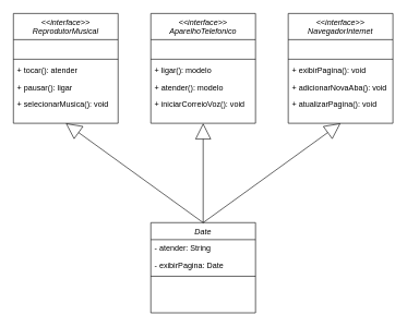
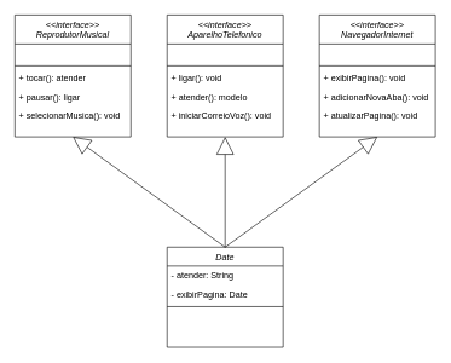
  <mxCell id="0" />
  <mxCell id="1" parent="0" />
  <mxCell id="2" value="Date" style="swimlane;fontStyle=2;align=center;verticalAlign=top;childLayout=stackLayout;horizontal=1;startSize=26;horizontalStack=0;resizeParent=1;resizeLast=0;collapsible=1;marginBottom=0;rounded=0;shadow=0;strokeWidth=1;" parent="1" vertex="1"><mxGeometry x="230" y="340" width="160" height="138" as="geometry"><mxRectangle x="230" y="140" width="160" height="26" as="alternateBounds" /></mxGeometry></mxCell>
  <mxCell id="3" value="- atender: String" style="text;align=left;verticalAlign=top;spacingLeft=4;spacingRight=4;overflow=hidden;rotatable=0;points=[[0,0.5],[1,0.5]];portConstraint=eastwest;" parent="2" vertex="1"><mxGeometry y="26" width="160" height="26" as="geometry" /></mxCell>
  <mxCell id="4" value="- exibirPagina: Date" style="text;align=left;verticalAlign=top;spacingLeft=4;spacingRight=4;overflow=hidden;rotatable=0;points=[[0,0.5],[1,0.5]];portConstraint=eastwest;rounded=0;shadow=0;html=0;" parent="2" vertex="1"><mxGeometry y="52" width="160" height="26" as="geometry" /></mxCell>
  <mxCell id="5" value="" style="line;html=1;strokeWidth=1;align=left;verticalAlign=middle;spacingTop=-1;spacingLeft=3;spacingRight=3;rotatable=0;labelPosition=right;points=[];portConstraint=eastwest;" parent="2" vertex="1"><mxGeometry y="78" width="160" height="8" as="geometry" /></mxCell>
  <mxCell id="6" value="" style="endArrow=block;endSize=22;endFill=0;shadow=0;strokeWidth=1;rounded=0;elbow=vertical;exitX=0.5;exitY=0;exitDx=0;exitDy=0;entryX=0.5;entryY=1;entryDx=0;entryDy=0;" parent="1" source="2" target="7" edge="1"><mxGeometry width="160" relative="1" as="geometry"><mxPoint x="0" y="540" as="sourcePoint" /><mxPoint x="300" y="270" as="targetPoint" /></mxGeometry></mxCell>
  <mxCell id="7" value="&lt;&lt;interface&gt;&gt;&#10;ReprodutorMusical&#10;" style="swimlane;fontStyle=2;align=center;verticalAlign=top;childLayout=stackLayout;horizontal=1;startSize=40;horizontalStack=0;resizeParent=1;resizeLast=0;collapsible=1;marginBottom=0;rounded=0;shadow=0;strokeWidth=1;" vertex="1" parent="1"><mxGeometry x="20" y="20" width="160" height="168" as="geometry"><mxRectangle x="230" y="140" width="160" height="26" as="alternateBounds" /></mxGeometry></mxCell>
  <mxCell id="8" value="   " style="text;align=left;verticalAlign=top;spacingLeft=4;spacingRight=4;overflow=hidden;rotatable=0;points=[[0,0.5],[1,0.5]];portConstraint=eastwest;rounded=0;shadow=0;html=0;" vertex="1" parent="7"><mxGeometry y="40" width="160" height="26" as="geometry" /></mxCell>
  <mxCell id="9" value="" style="line;html=1;strokeWidth=1;align=left;verticalAlign=middle;spacingTop=-1;spacingLeft=3;spacingRight=3;rotatable=0;labelPosition=right;points=[];portConstraint=eastwest;" vertex="1" parent="7"><mxGeometry y="66" width="160" height="8" as="geometry" /></mxCell>
  <mxCell id="10" value="+ tocar(): atender" style="text;align=left;verticalAlign=top;spacingLeft=4;spacingRight=4;overflow=hidden;rotatable=0;points=[[0,0.5],[1,0.5]];portConstraint=eastwest;" vertex="1" parent="7"><mxGeometry y="74" width="160" height="26" as="geometry" /></mxCell>
  <mxCell id="11" value="+ pausar(): ligar" style="text;align=left;verticalAlign=top;spacingLeft=4;spacingRight=4;overflow=hidden;rotatable=0;points=[[0,0.5],[1,0.5]];portConstraint=eastwest;" vertex="1" parent="7"><mxGeometry y="100" width="160" height="26" as="geometry" /></mxCell>
  <mxCell id="12" value="+ selecionarMusica(): void" style="text;align=left;verticalAlign=top;spacingLeft=4;spacingRight=4;overflow=hidden;rotatable=0;points=[[0,0.5],[1,0.5]];portConstraint=eastwest;" vertex="1" parent="7"><mxGeometry y="126" width="160" height="26" as="geometry" /></mxCell>
  <mxCell id="13" value="&lt;&lt;interface&gt;&gt;&#10;AparelhoTelefonico&#10;" style="swimlane;fontStyle=2;align=center;verticalAlign=top;childLayout=stackLayout;horizontal=1;startSize=40;horizontalStack=0;resizeParent=1;resizeLast=0;collapsible=1;marginBottom=0;rounded=0;shadow=0;strokeWidth=1;" vertex="1" parent="1"><mxGeometry x="230" y="20" width="160" height="168" as="geometry"><mxRectangle x="230" y="140" width="160" height="26" as="alternateBounds" /></mxGeometry></mxCell>
  <mxCell id="14" value="   " style="text;align=left;verticalAlign=top;spacingLeft=4;spacingRight=4;overflow=hidden;rotatable=0;points=[[0,0.5],[1,0.5]];portConstraint=eastwest;rounded=0;shadow=0;html=0;" vertex="1" parent="13"><mxGeometry y="40" width="160" height="26" as="geometry" /></mxCell>
  <mxCell id="15" value="" style="line;html=1;strokeWidth=1;align=left;verticalAlign=middle;spacingTop=-1;spacingLeft=3;spacingRight=3;rotatable=0;labelPosition=right;points=[];portConstraint=eastwest;" vertex="1" parent="13"><mxGeometry y="66" width="160" height="8" as="geometry" /></mxCell>
- <mxCell id="16" value="+ ligar(): modelo" style="text;align=left;verticalAlign=top;spacingLeft=4;spacingRight=4;overflow=hidden;rotatable=0;points=[[0,0.5],[1,0.5]];portConstraint=eastwest;" vertex="1" parent="13"><mxGeometry y="74" width="160" height="26" as="geometry" /></mxCell>
+ <mxCell id="16" value="+ ligar(): void" style="text;align=left;verticalAlign=top;spacingLeft=4;spacingRight=4;overflow=hidden;rotatable=0;points=[[0,0.5],[1,0.5]];portConstraint=eastwest;" vertex="1" parent="13"><mxGeometry y="74" width="160" height="26" as="geometry" /></mxCell>
  <mxCell id="17" value="+ atender(): modelo" style="text;align=left;verticalAlign=top;spacingLeft=4;spacingRight=4;overflow=hidden;rotatable=0;points=[[0,0.5],[1,0.5]];portConstraint=eastwest;" vertex="1" parent="13"><mxGeometry y="100" width="160" height="26" as="geometry" /></mxCell>
  <mxCell id="18" value="+ iniciarCorreioVoz(): void" style="text;align=left;verticalAlign=top;spacingLeft=4;spacingRight=4;overflow=hidden;rotatable=0;points=[[0,0.5],[1,0.5]];portConstraint=eastwest;" vertex="1" parent="13"><mxGeometry y="126" width="160" height="26" as="geometry" /></mxCell>
  <mxCell id="19" value="&lt;&lt;interface&gt;&gt;&#10;NavegadorInternet" style="swimlane;fontStyle=2;align=center;verticalAlign=top;childLayout=stackLayout;horizontal=1;startSize=40;horizontalStack=0;resizeParent=1;resizeLast=0;collapsible=1;marginBottom=0;rounded=0;shadow=0;strokeWidth=1;" vertex="1" parent="1"><mxGeometry x="440" y="20" width="160" height="168" as="geometry"><mxRectangle x="230" y="140" width="160" height="26" as="alternateBounds" /></mxGeometry></mxCell>
  <mxCell id="20" value="   " style="text;align=left;verticalAlign=top;spacingLeft=4;spacingRight=4;overflow=hidden;rotatable=0;points=[[0,0.5],[1,0.5]];portConstraint=eastwest;rounded=0;shadow=0;html=0;" vertex="1" parent="19"><mxGeometry y="40" width="160" height="26" as="geometry" /></mxCell>
  <mxCell id="21" value="" style="line;html=1;strokeWidth=1;align=left;verticalAlign=middle;spacingTop=-1;spacingLeft=3;spacingRight=3;rotatable=0;labelPosition=right;points=[];portConstraint=eastwest;" vertex="1" parent="19"><mxGeometry y="66" width="160" height="8" as="geometry" /></mxCell>
  <mxCell id="22" value="+ exibirPagina(): void" style="text;align=left;verticalAlign=top;spacingLeft=4;spacingRight=4;overflow=hidden;rotatable=0;points=[[0,0.5],[1,0.5]];portConstraint=eastwest;" vertex="1" parent="19"><mxGeometry y="74" width="160" height="26" as="geometry" /></mxCell>
  <mxCell id="23" value="+ adicionarNovaAba(): void" style="text;align=left;verticalAlign=top;spacingLeft=4;spacingRight=4;overflow=hidden;rotatable=0;points=[[0,0.5],[1,0.5]];portConstraint=eastwest;" vertex="1" parent="19"><mxGeometry y="100" width="160" height="26" as="geometry" /></mxCell>
  <mxCell id="24" value="+ atualizarPagina(): void" style="text;align=left;verticalAlign=top;spacingLeft=4;spacingRight=4;overflow=hidden;rotatable=0;points=[[0,0.5],[1,0.5]];portConstraint=eastwest;" vertex="1" parent="19"><mxGeometry y="126" width="160" height="26" as="geometry" /></mxCell>
  <mxCell id="25" value="" style="endArrow=block;endSize=22;endFill=0;shadow=0;strokeWidth=1;rounded=0;elbow=vertical;exitX=0.5;exitY=0;exitDx=0;exitDy=0;entryX=0.5;entryY=1;entryDx=0;entryDy=0;" edge="1" parent="1" source="2" target="13"><mxGeometry width="160" relative="1" as="geometry"><mxPoint x="310" y="390" as="sourcePoint" /><mxPoint x="110" y="198" as="targetPoint" /></mxGeometry></mxCell>
  <mxCell id="26" value="" style="endArrow=block;endSize=22;endFill=0;shadow=0;strokeWidth=1;rounded=0;elbow=vertical;exitX=0.5;exitY=0;exitDx=0;exitDy=0;entryX=0.5;entryY=1;entryDx=0;entryDy=0;" edge="1" parent="1" source="2" target="19"><mxGeometry width="160" relative="1" as="geometry"><mxPoint x="310" y="390" as="sourcePoint" /><mxPoint x="320" y="198" as="targetPoint" /></mxGeometry></mxCell>
